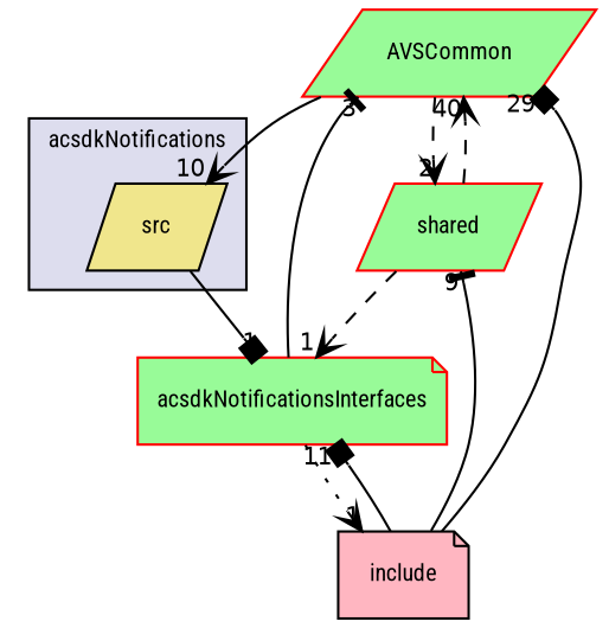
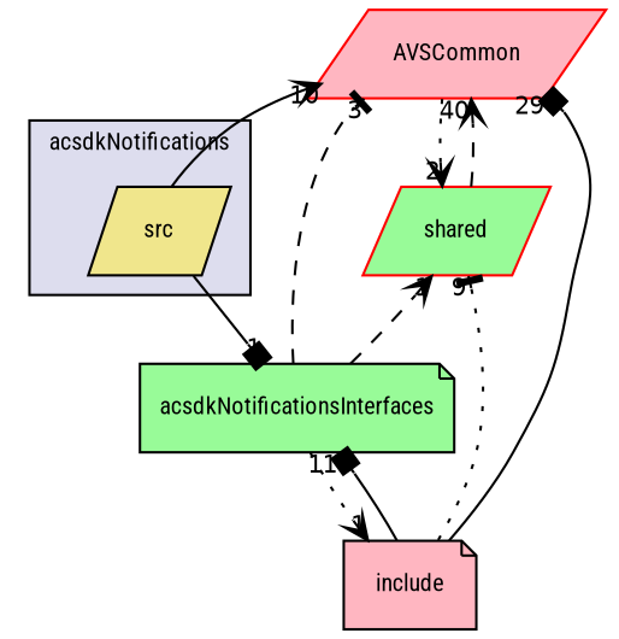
  digraph {
    compound=true
    fontname="Roboto Condensed"
    node [color=red fillcolor=lightpink fontname="Roboto Condensed" fontsize=10 shape=parallelogram style=filled]
    edge [arrowhead=vee fontname="Roboto Condensed" headlabel=1 labeldistance=1.5 labelfontname=Helvetica labelfontsize=10 style=solid]
    n1 [color=black fillcolor=khaki label=src pencolor=black]
-   n2 [fillcolor=palegreen label=AVSCommon]
-   n3 [fillcolor=palegreen label=acsdkNotificationsInterfaces shape=note]
+   n2 [label=AVSCommon]
+   n3 [color=black fillcolor=palegreen label=acsdkNotificationsInterfaces shape=note]
    n4 [fillcolor=palegreen label=shared]
    n5 [color=black label=include shape=note]
    subgraph cluster_1 {
      bgcolor="#ddddee"
      fontsize=10
      label=acsdkNotifications
      pencolor=black
      n1
    }
-   n2 -> n1 [headlabel=10]
+   n1 -> n2 [headlabel=10]
    n1 -> n3 [arrowhead=box]
-   n2 -> n4 [headlabel=2 style=dashed]
-   n3 -> n2 [arrowhead=tee headlabel=3]
-   n4 -> n3 [style=dashed]
+   n2 -> n4 [headlabel=2 style=dotted]
+   n3 -> n2 [arrowhead=tee headlabel=3 style=dashed]
+   n3 -> n4 [style=dashed]
    n3 -> n5 [style=dotted]
    n4 -> n2 [headlabel=40 style=dashed]
    n5 -> n2 [arrowhead=box headlabel=29]
    n5 -> n3 [arrowhead=box headlabel=11]
-   n5 -> n4 [arrowhead=tee headlabel=9]
+   n5 -> n4 [arrowhead=tee headlabel=9 style=dotted]
  }
